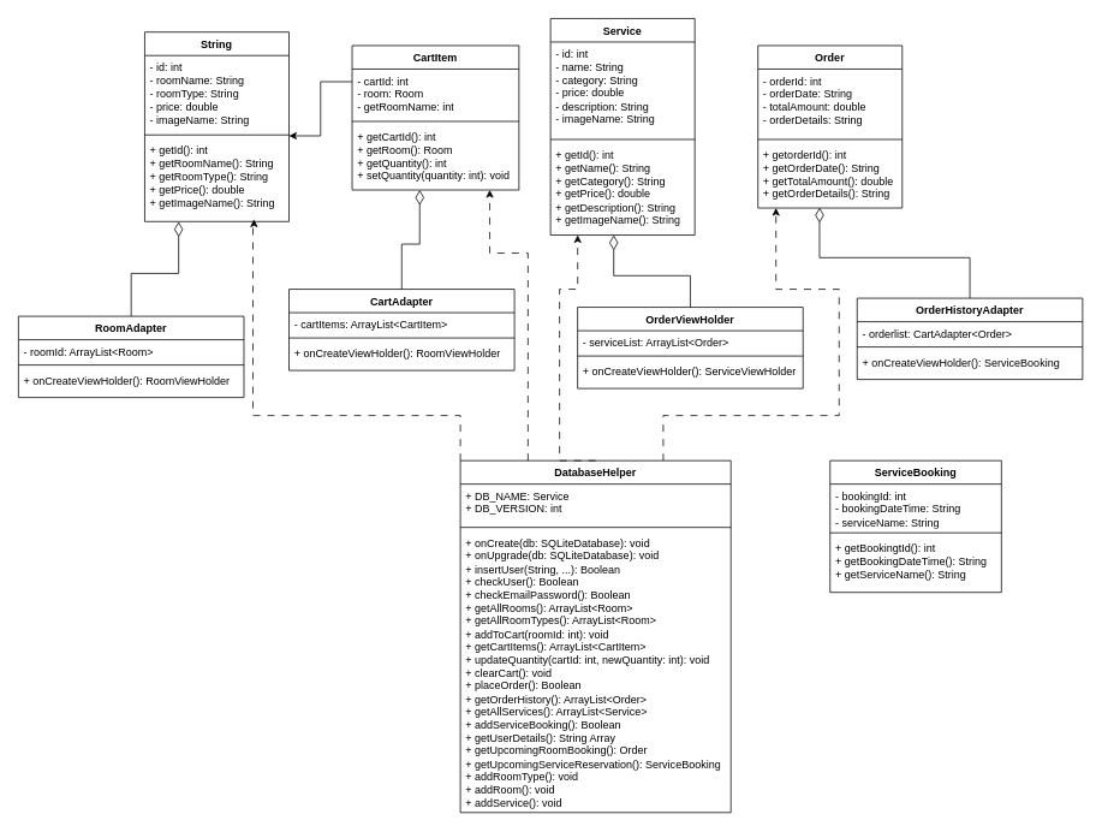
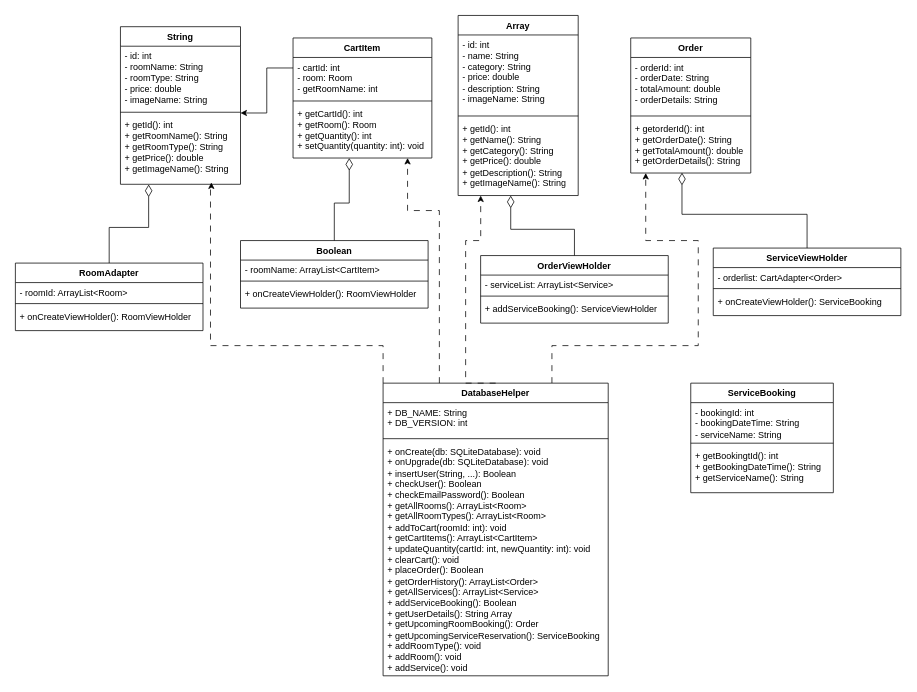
  <mxCell id="0" />
  <mxCell id="1" parent="0" />
  <mxCell id="2" value="String" style="swimlane;fontStyle=1;align=center;verticalAlign=top;childLayout=stackLayout;horizontal=1;startSize=26;horizontalStack=0;resizeParent=1;resizeParentMax=0;resizeLast=0;collapsible=1;marginBottom=0;whiteSpace=wrap;html=1;" vertex="1" parent="1"><mxGeometry x="160" y="35" width="160" height="210" as="geometry"><mxRectangle x="141" y="200" width="70" height="30" as="alternateBounds" /></mxGeometry></mxCell>
  <mxCell id="3" value="- id: int&lt;div&gt;- roomName: String&lt;/div&gt;&lt;div&gt;- roomType: String&lt;/div&gt;&lt;div&gt;- price: double&lt;/div&gt;&lt;div&gt;- imageName: String&lt;/div&gt;" style="text;strokeColor=none;fillColor=none;align=left;verticalAlign=top;spacingLeft=4;spacingRight=4;overflow=hidden;rotatable=0;points=[[0,0.5],[1,0.5]];portConstraint=eastwest;whiteSpace=wrap;html=1;" vertex="1" parent="2"><mxGeometry y="26" width="160" height="84" as="geometry" /></mxCell>
  <mxCell id="4" value="" style="line;strokeWidth=1;fillColor=none;align=left;verticalAlign=middle;spacingTop=-1;spacingLeft=3;spacingRight=3;rotatable=0;labelPosition=right;points=[];portConstraint=eastwest;strokeColor=inherit;" vertex="1" parent="2"><mxGeometry y="110" width="160" height="8" as="geometry" /></mxCell>
  <mxCell id="5" value="+ getId(): int&lt;div&gt;+ getRoomName(): String&lt;/div&gt;&lt;div&gt;+ getRoomType(): String&lt;/div&gt;&lt;div&gt;+ getPrice(): double&lt;/div&gt;&lt;div&gt;+ getImageName(): String&lt;/div&gt;" style="text;strokeColor=none;fillColor=none;align=left;verticalAlign=top;spacingLeft=4;spacingRight=4;overflow=hidden;rotatable=0;points=[[0,0.5],[1,0.5]];portConstraint=eastwest;whiteSpace=wrap;html=1;" vertex="1" parent="2"><mxGeometry y="118" width="160" height="92" as="geometry" /></mxCell>
- <mxCell id="6" value="Service" style="swimlane;fontStyle=1;align=center;verticalAlign=top;childLayout=stackLayout;horizontal=1;startSize=26;horizontalStack=0;resizeParent=1;resizeParentMax=0;resizeLast=0;collapsible=1;marginBottom=0;whiteSpace=wrap;html=1;" vertex="1" parent="1"><mxGeometry x="610" y="20" width="160" height="240" as="geometry"><mxRectangle x="141" y="200" width="70" height="30" as="alternateBounds" /></mxGeometry></mxCell>
+ <mxCell id="6" value="Array" style="swimlane;fontStyle=1;align=center;verticalAlign=top;childLayout=stackLayout;horizontal=1;startSize=26;horizontalStack=0;resizeParent=1;resizeParentMax=0;resizeLast=0;collapsible=1;marginBottom=0;whiteSpace=wrap;html=1;" vertex="1" parent="1"><mxGeometry x="610" y="20" width="160" height="240" as="geometry"><mxRectangle x="141" y="200" width="70" height="30" as="alternateBounds" /></mxGeometry></mxCell>
  <mxCell id="7" value="- id: int&lt;div&gt;- name: String&lt;/div&gt;&lt;div&gt;- category: String&lt;/div&gt;&lt;div&gt;- price: double&lt;/div&gt;&lt;div&gt;- description: String&lt;/div&gt;&lt;div&gt;- imageName: String&lt;/div&gt;" style="text;strokeColor=none;fillColor=none;align=left;verticalAlign=top;spacingLeft=4;spacingRight=4;overflow=hidden;rotatable=0;points=[[0,0.5],[1,0.5]];portConstraint=eastwest;whiteSpace=wrap;html=1;" vertex="1" parent="6"><mxGeometry y="26" width="160" height="104" as="geometry" /></mxCell>
  <mxCell id="8" value="" style="line;strokeWidth=1;fillColor=none;align=left;verticalAlign=middle;spacingTop=-1;spacingLeft=3;spacingRight=3;rotatable=0;labelPosition=right;points=[];portConstraint=eastwest;strokeColor=inherit;" vertex="1" parent="6"><mxGeometry y="130" width="160" height="8" as="geometry" /></mxCell>
  <mxCell id="9" value="+ getId(): int&lt;div&gt;+ getName(): String&lt;/div&gt;&lt;div&gt;+ getCategory(): String&lt;/div&gt;&lt;div&gt;+ getPrice(): double&lt;/div&gt;&lt;div&gt;+ getDescription(): String&lt;/div&gt;&lt;div&gt;+ getImageName(): String&lt;/div&gt;" style="text;strokeColor=none;fillColor=none;align=left;verticalAlign=top;spacingLeft=4;spacingRight=4;overflow=hidden;rotatable=0;points=[[0,0.5],[1,0.5]];portConstraint=eastwest;whiteSpace=wrap;html=1;" vertex="1" parent="6"><mxGeometry y="138" width="160" height="102" as="geometry" /></mxCell>
  <mxCell id="10" value="Order" style="swimlane;fontStyle=1;align=center;verticalAlign=top;childLayout=stackLayout;horizontal=1;startSize=26;horizontalStack=0;resizeParent=1;resizeParentMax=0;resizeLast=0;collapsible=1;marginBottom=0;whiteSpace=wrap;html=1;" vertex="1" parent="1"><mxGeometry x="840" y="50" width="160" height="180" as="geometry"><mxRectangle x="141" y="200" width="70" height="30" as="alternateBounds" /></mxGeometry></mxCell>
  <mxCell id="11" value="- orderId: int&lt;div&gt;- orderDate: String&lt;/div&gt;&lt;div&gt;- totalAmount: double&lt;/div&gt;&lt;div&gt;- orderDetails: String&lt;/div&gt;" style="text;strokeColor=none;fillColor=none;align=left;verticalAlign=top;spacingLeft=4;spacingRight=4;overflow=hidden;rotatable=0;points=[[0,0.5],[1,0.5]];portConstraint=eastwest;whiteSpace=wrap;html=1;" vertex="1" parent="10"><mxGeometry y="26" width="160" height="74" as="geometry" /></mxCell>
  <mxCell id="12" value="" style="line;strokeWidth=1;fillColor=none;align=left;verticalAlign=middle;spacingTop=-1;spacingLeft=3;spacingRight=3;rotatable=0;labelPosition=right;points=[];portConstraint=eastwest;strokeColor=inherit;" vertex="1" parent="10"><mxGeometry y="100" width="160" height="8" as="geometry" /></mxCell>
  <mxCell id="13" value="+ getorderId(): int&lt;div&gt;+ getOrderDate(): String&lt;/div&gt;&lt;div&gt;+ getTotalAmount(): double&lt;/div&gt;&lt;div&gt;+ getOrderDetails(): String&lt;/div&gt;" style="text;strokeColor=none;fillColor=none;align=left;verticalAlign=top;spacingLeft=4;spacingRight=4;overflow=hidden;rotatable=0;points=[[0,0.5],[1,0.5]];portConstraint=eastwest;whiteSpace=wrap;html=1;" vertex="1" parent="10"><mxGeometry y="108" width="160" height="72" as="geometry" /></mxCell>
  <mxCell id="14" value="CartItem" style="swimlane;fontStyle=1;align=center;verticalAlign=top;childLayout=stackLayout;horizontal=1;startSize=26;horizontalStack=0;resizeParent=1;resizeParentMax=0;resizeLast=0;collapsible=1;marginBottom=0;whiteSpace=wrap;html=1;" vertex="1" parent="1"><mxGeometry x="390" y="50" width="185" height="160" as="geometry"><mxRectangle x="141" y="200" width="70" height="30" as="alternateBounds" /></mxGeometry></mxCell>
  <mxCell id="15" value="- cartId: int&lt;div&gt;- room: Room&lt;/div&gt;&lt;div&gt;- getRoomName: int&lt;/div&gt;" style="text;strokeColor=none;fillColor=none;align=left;verticalAlign=top;spacingLeft=4;spacingRight=4;overflow=hidden;rotatable=0;points=[[0,0.5],[1,0.5]];portConstraint=eastwest;whiteSpace=wrap;html=1;" vertex="1" parent="14"><mxGeometry y="26" width="185" height="54" as="geometry" /></mxCell>
  <mxCell id="16" value="" style="line;strokeWidth=1;fillColor=none;align=left;verticalAlign=middle;spacingTop=-1;spacingLeft=3;spacingRight=3;rotatable=0;labelPosition=right;points=[];portConstraint=eastwest;strokeColor=inherit;" vertex="1" parent="14"><mxGeometry y="80" width="185" height="8" as="geometry" /></mxCell>
  <mxCell id="17" value="+ getCartId(): int&lt;div&gt;+ getRoom(): Room&lt;/div&gt;&lt;div&gt;+ getQuantity(): int&lt;/div&gt;&lt;div&gt;+ setQuantity(quantity: int): void&lt;/div&gt;" style="text;strokeColor=none;fillColor=none;align=left;verticalAlign=top;spacingLeft=4;spacingRight=4;overflow=hidden;rotatable=0;points=[[0,0.5],[1,0.5]];portConstraint=eastwest;whiteSpace=wrap;html=1;" vertex="1" parent="14"><mxGeometry y="88" width="185" height="72" as="geometry" /></mxCell>
  <mxCell id="18" value="ServiceBooking" style="swimlane;fontStyle=1;align=center;verticalAlign=top;childLayout=stackLayout;horizontal=1;startSize=26;horizontalStack=0;resizeParent=1;resizeParentMax=0;resizeLast=0;collapsible=1;marginBottom=0;whiteSpace=wrap;html=1;" vertex="1" parent="1"><mxGeometry x="920" y="510" width="190" height="146" as="geometry"><mxRectangle x="141" y="200" width="70" height="30" as="alternateBounds" /></mxGeometry></mxCell>
  <mxCell id="19" value="- bookingId: int&lt;div&gt;- bookingDateTime: String&lt;/div&gt;&lt;div&gt;- serviceName: String&lt;/div&gt;" style="text;strokeColor=none;fillColor=none;align=left;verticalAlign=top;spacingLeft=4;spacingRight=4;overflow=hidden;rotatable=0;points=[[0,0.5],[1,0.5]];portConstraint=eastwest;whiteSpace=wrap;html=1;" vertex="1" parent="18"><mxGeometry y="26" width="190" height="50" as="geometry" /></mxCell>
  <mxCell id="20" value="" style="line;strokeWidth=1;fillColor=none;align=left;verticalAlign=middle;spacingTop=-1;spacingLeft=3;spacingRight=3;rotatable=0;labelPosition=right;points=[];portConstraint=eastwest;strokeColor=inherit;" vertex="1" parent="18"><mxGeometry y="76" width="190" height="8" as="geometry" /></mxCell>
  <mxCell id="21" value="+ getBookingtId(): int&lt;div&gt;+ getBookingDateTime(): String&lt;/div&gt;&lt;div&gt;+ getServiceName(): String&lt;/div&gt;" style="text;strokeColor=none;fillColor=none;align=left;verticalAlign=top;spacingLeft=4;spacingRight=4;overflow=hidden;rotatable=0;points=[[0,0.5],[1,0.5]];portConstraint=eastwest;whiteSpace=wrap;html=1;" vertex="1" parent="18"><mxGeometry y="84" width="190" height="62" as="geometry" /></mxCell>
  <mxCell id="22" style="edgeStyle=orthogonalEdgeStyle;rounded=0;orthogonalLoop=1;jettySize=auto;html=1;exitX=0;exitY=0;exitDx=0;exitDy=0;dashed=1;dashPattern=8 8;entryX=0.757;entryY=0.974;entryDx=0;entryDy=0;entryPerimeter=0;" edge="1" parent="1" source="24" target="5"><mxGeometry relative="1" as="geometry"><mxPoint x="270" y="250" as="targetPoint" /><Array as="points"><mxPoint x="510" y="460" /><mxPoint x="280" y="460" /><mxPoint x="280" y="250" /><mxPoint x="281" y="250" /></Array></mxGeometry></mxCell>
  <mxCell id="23" style="edgeStyle=orthogonalEdgeStyle;rounded=0;orthogonalLoop=1;jettySize=auto;html=1;exitX=0.75;exitY=0;exitDx=0;exitDy=0;entryX=0.125;entryY=1;entryDx=0;entryDy=0;entryPerimeter=0;dashed=1;dashPattern=8 8;" edge="1" parent="1" source="24" target="13"><mxGeometry relative="1" as="geometry"><mxPoint x="860" y="240" as="targetPoint" /><Array as="points"><mxPoint x="735" y="460" /><mxPoint x="930" y="460" /><mxPoint x="930" y="320" /><mxPoint x="860" y="320" /></Array></mxGeometry></mxCell>
  <mxCell id="24" value="DatabaseHelper" style="swimlane;fontStyle=1;align=center;verticalAlign=top;childLayout=stackLayout;horizontal=1;startSize=26;horizontalStack=0;resizeParent=1;resizeParentMax=0;resizeLast=0;collapsible=1;marginBottom=0;whiteSpace=wrap;html=1;" vertex="1" parent="1"><mxGeometry x="510" y="510" width="300" height="390" as="geometry" /></mxCell>
- <mxCell id="25" value="+ DB_NAME: Service&lt;div&gt;+ DB_VERSION: int&lt;/div&gt;" style="text;strokeColor=none;fillColor=none;align=left;verticalAlign=top;spacingLeft=4;spacingRight=4;overflow=hidden;rotatable=0;points=[[0,0.5],[1,0.5]];portConstraint=eastwest;whiteSpace=wrap;html=1;" vertex="1" parent="24"><mxGeometry y="26" width="300" height="44" as="geometry" /></mxCell>
+ <mxCell id="25" value="+ DB_NAME: String&lt;div&gt;+ DB_VERSION: int&lt;/div&gt;" style="text;strokeColor=none;fillColor=none;align=left;verticalAlign=top;spacingLeft=4;spacingRight=4;overflow=hidden;rotatable=0;points=[[0,0.5],[1,0.5]];portConstraint=eastwest;whiteSpace=wrap;html=1;" vertex="1" parent="24"><mxGeometry y="26" width="300" height="44" as="geometry" /></mxCell>
  <mxCell id="26" value="" style="line;strokeWidth=1;fillColor=none;align=left;verticalAlign=middle;spacingTop=-1;spacingLeft=3;spacingRight=3;rotatable=0;labelPosition=right;points=[];portConstraint=eastwest;strokeColor=inherit;" vertex="1" parent="24"><mxGeometry y="70" width="300" height="8" as="geometry" /></mxCell>
  <mxCell id="27" value="+ onCreate(db: SQLiteDatabase): void&lt;div&gt;+ onUpgrade(&lt;span style=&quot;background-color: transparent; color: light-dark(rgb(0, 0, 0), rgb(255, 255, 255));&quot;&gt;db: SQLiteDatabase&lt;/span&gt;&lt;span style=&quot;background-color: transparent; color: light-dark(rgb(0, 0, 0), rgb(255, 255, 255));&quot;&gt;): void&lt;/span&gt;&lt;/div&gt;&lt;div&gt;+ insertUser(String, ...): Boolean&lt;/div&gt;&lt;div&gt;+ checkUser(): Boolean&lt;/div&gt;&lt;div&gt;+ checkEmailPassword(): Boolean&lt;/div&gt;&lt;div&gt;+ getAllRooms(): ArrayList&amp;lt;Room&amp;gt;&lt;/div&gt;&lt;div&gt;+ getAllRoomTypes(): ArrayList&amp;lt;Room&amp;gt;&lt;/div&gt;&lt;div&gt;+ addToCart(roomId: int): void&lt;/div&gt;&lt;div&gt;+ getCartItems(): ArrayList&amp;lt;CartItem&amp;gt;&lt;/div&gt;&lt;div&gt;+ updateQuantity(cartId: int, newQuantity: int): void&lt;/div&gt;&lt;div&gt;+ clearCart(): void&lt;/div&gt;&lt;div&gt;+ placeOrder(): Boolean&lt;/div&gt;&lt;div&gt;+ getOrderHistory(): ArrayList&amp;lt;Order&amp;gt;&lt;/div&gt;&lt;div&gt;+ getAllServices(): ArrayList&amp;lt;Service&amp;gt;&lt;/div&gt;&lt;div&gt;+ addServiceBooking(): Boolean&lt;/div&gt;&lt;div&gt;+ getUserDetails(): String Array&lt;/div&gt;&lt;div&gt;+ getUpcomingRoomBooking(): Order&lt;/div&gt;&lt;div&gt;+ getUpcomingServiceReservation(): ServiceBooking&lt;/div&gt;&lt;div&gt;+ addRoomType(): void&lt;/div&gt;&lt;div&gt;+ addRoom(): void&lt;/div&gt;&lt;div&gt;+ addService(): void&lt;/div&gt;" style="text;strokeColor=none;fillColor=none;align=left;verticalAlign=top;spacingLeft=4;spacingRight=4;overflow=hidden;rotatable=0;points=[[0,0.5],[1,0.5]];portConstraint=eastwest;whiteSpace=wrap;html=1;" vertex="1" parent="24"><mxGeometry y="78" width="300" height="312" as="geometry" /></mxCell>
  <mxCell id="28" value="RoomAdapter" style="swimlane;fontStyle=1;align=center;verticalAlign=top;childLayout=stackLayout;horizontal=1;startSize=26;horizontalStack=0;resizeParent=1;resizeParentMax=0;resizeLast=0;collapsible=1;marginBottom=0;whiteSpace=wrap;html=1;" vertex="1" parent="1"><mxGeometry x="20" y="350" width="250" height="90" as="geometry" /></mxCell>
  <mxCell id="29" value="- roomId: ArrayList&amp;lt;Room&amp;gt;" style="text;strokeColor=none;fillColor=none;align=left;verticalAlign=top;spacingLeft=4;spacingRight=4;overflow=hidden;rotatable=0;points=[[0,0.5],[1,0.5]];portConstraint=eastwest;whiteSpace=wrap;html=1;" vertex="1" parent="28"><mxGeometry y="26" width="250" height="24" as="geometry" /></mxCell>
  <mxCell id="30" value="" style="line;strokeWidth=1;fillColor=none;align=left;verticalAlign=middle;spacingTop=-1;spacingLeft=3;spacingRight=3;rotatable=0;labelPosition=right;points=[];portConstraint=eastwest;strokeColor=inherit;" vertex="1" parent="28"><mxGeometry y="50" width="250" height="8" as="geometry" /></mxCell>
  <mxCell id="31" value="+ onCreateViewHolder(): RoomViewHolder&amp;nbsp;" style="text;strokeColor=none;fillColor=none;align=left;verticalAlign=top;spacingLeft=4;spacingRight=4;overflow=hidden;rotatable=0;points=[[0,0.5],[1,0.5]];portConstraint=eastwest;whiteSpace=wrap;html=1;" vertex="1" parent="28"><mxGeometry y="58" width="250" height="32" as="geometry" /></mxCell>
  <mxCell id="32" value="OrderViewHolder" style="swimlane;fontStyle=1;align=center;verticalAlign=top;childLayout=stackLayout;horizontal=1;startSize=26;horizontalStack=0;resizeParent=1;resizeParentMax=0;resizeLast=0;collapsible=1;marginBottom=0;whiteSpace=wrap;html=1;" vertex="1" parent="1"><mxGeometry x="640" y="340" width="250" height="90" as="geometry" /></mxCell>
- <mxCell id="33" value="- serviceList: ArrayList&amp;lt;Order&amp;gt;" style="text;strokeColor=none;fillColor=none;align=left;verticalAlign=top;spacingLeft=4;spacingRight=4;overflow=hidden;rotatable=0;points=[[0,0.5],[1,0.5]];portConstraint=eastwest;whiteSpace=wrap;html=1;" vertex="1" parent="32"><mxGeometry y="26" width="250" height="24" as="geometry" /></mxCell>
+ <mxCell id="33" value="- serviceList: ArrayList&amp;lt;Service&amp;gt;" style="text;strokeColor=none;fillColor=none;align=left;verticalAlign=top;spacingLeft=4;spacingRight=4;overflow=hidden;rotatable=0;points=[[0,0.5],[1,0.5]];portConstraint=eastwest;whiteSpace=wrap;html=1;" vertex="1" parent="32"><mxGeometry y="26" width="250" height="24" as="geometry" /></mxCell>
  <mxCell id="34" value="" style="line;strokeWidth=1;fillColor=none;align=left;verticalAlign=middle;spacingTop=-1;spacingLeft=3;spacingRight=3;rotatable=0;labelPosition=right;points=[];portConstraint=eastwest;strokeColor=inherit;" vertex="1" parent="32"><mxGeometry y="50" width="250" height="8" as="geometry" /></mxCell>
- <mxCell id="35" value="+ onCreateViewHolder(): ServiceViewHolder&amp;nbsp;" style="text;strokeColor=none;fillColor=none;align=left;verticalAlign=top;spacingLeft=4;spacingRight=4;overflow=hidden;rotatable=0;points=[[0,0.5],[1,0.5]];portConstraint=eastwest;whiteSpace=wrap;html=1;" vertex="1" parent="32"><mxGeometry y="58" width="250" height="32" as="geometry" /></mxCell>
- <mxCell id="36" value="CartAdapter" style="swimlane;fontStyle=1;align=center;verticalAlign=top;childLayout=stackLayout;horizontal=1;startSize=26;horizontalStack=0;resizeParent=1;resizeParentMax=0;resizeLast=0;collapsible=1;marginBottom=0;whiteSpace=wrap;html=1;" vertex="1" parent="1"><mxGeometry x="320" y="320" width="250" height="90" as="geometry" /></mxCell>
- <mxCell id="37" value="- cartItems: ArrayList&amp;lt;CartItem&amp;gt;" style="text;strokeColor=none;fillColor=none;align=left;verticalAlign=top;spacingLeft=4;spacingRight=4;overflow=hidden;rotatable=0;points=[[0,0.5],[1,0.5]];portConstraint=eastwest;whiteSpace=wrap;html=1;" vertex="1" parent="36"><mxGeometry y="26" width="250" height="24" as="geometry" /></mxCell>
+ <mxCell id="35" value="+ addServiceBooking(): ServiceViewHolder&amp;nbsp;" style="text;strokeColor=none;fillColor=none;align=left;verticalAlign=top;spacingLeft=4;spacingRight=4;overflow=hidden;rotatable=0;points=[[0,0.5],[1,0.5]];portConstraint=eastwest;whiteSpace=wrap;html=1;" vertex="1" parent="32"><mxGeometry y="58" width="250" height="32" as="geometry" /></mxCell>
+ <mxCell id="36" value="Boolean" style="swimlane;fontStyle=1;align=center;verticalAlign=top;childLayout=stackLayout;horizontal=1;startSize=26;horizontalStack=0;resizeParent=1;resizeParentMax=0;resizeLast=0;collapsible=1;marginBottom=0;whiteSpace=wrap;html=1;" vertex="1" parent="1"><mxGeometry x="320" y="320" width="250" height="90" as="geometry" /></mxCell>
+ <mxCell id="37" value="- roomName: ArrayList&amp;lt;CartItem&amp;gt;" style="text;strokeColor=none;fillColor=none;align=left;verticalAlign=top;spacingLeft=4;spacingRight=4;overflow=hidden;rotatable=0;points=[[0,0.5],[1,0.5]];portConstraint=eastwest;whiteSpace=wrap;html=1;" vertex="1" parent="36"><mxGeometry y="26" width="250" height="24" as="geometry" /></mxCell>
  <mxCell id="38" value="" style="line;strokeWidth=1;fillColor=none;align=left;verticalAlign=middle;spacingTop=-1;spacingLeft=3;spacingRight=3;rotatable=0;labelPosition=right;points=[];portConstraint=eastwest;strokeColor=inherit;" vertex="1" parent="36"><mxGeometry y="50" width="250" height="8" as="geometry" /></mxCell>
  <mxCell id="39" value="+ onCreateViewHolder(): RoomViewHolder&amp;nbsp;" style="text;strokeColor=none;fillColor=none;align=left;verticalAlign=top;spacingLeft=4;spacingRight=4;overflow=hidden;rotatable=0;points=[[0,0.5],[1,0.5]];portConstraint=eastwest;whiteSpace=wrap;html=1;" vertex="1" parent="36"><mxGeometry y="58" width="250" height="32" as="geometry" /></mxCell>
- <mxCell id="40" value="OrderHistoryAdapter" style="swimlane;fontStyle=1;align=center;verticalAlign=top;childLayout=stackLayout;horizontal=1;startSize=26;horizontalStack=0;resizeParent=1;resizeParentMax=0;resizeLast=0;collapsible=1;marginBottom=0;whiteSpace=wrap;html=1;" vertex="1" parent="1"><mxGeometry x="950" y="330" width="250" height="90" as="geometry" /></mxCell>
+ <mxCell id="40" value="ServiceViewHolder" style="swimlane;fontStyle=1;align=center;verticalAlign=top;childLayout=stackLayout;horizontal=1;startSize=26;horizontalStack=0;resizeParent=1;resizeParentMax=0;resizeLast=0;collapsible=1;marginBottom=0;whiteSpace=wrap;html=1;" vertex="1" parent="1"><mxGeometry x="950" y="330" width="250" height="90" as="geometry" /></mxCell>
  <mxCell id="41" value="- orderlist: CartAdapter&amp;lt;Order&amp;gt;" style="text;strokeColor=none;fillColor=none;align=left;verticalAlign=top;spacingLeft=4;spacingRight=4;overflow=hidden;rotatable=0;points=[[0,0.5],[1,0.5]];portConstraint=eastwest;whiteSpace=wrap;html=1;" vertex="1" parent="40"><mxGeometry y="26" width="250" height="24" as="geometry" /></mxCell>
  <mxCell id="42" value="" style="line;strokeWidth=1;fillColor=none;align=left;verticalAlign=middle;spacingTop=-1;spacingLeft=3;spacingRight=3;rotatable=0;labelPosition=right;points=[];portConstraint=eastwest;strokeColor=inherit;" vertex="1" parent="40"><mxGeometry y="50" width="250" height="8" as="geometry" /></mxCell>
  <mxCell id="43" value="+ onCreateViewHolder(): ServiceBooking&amp;nbsp;" style="text;strokeColor=none;fillColor=none;align=left;verticalAlign=top;spacingLeft=4;spacingRight=4;overflow=hidden;rotatable=0;points=[[0,0.5],[1,0.5]];portConstraint=eastwest;whiteSpace=wrap;html=1;" vertex="1" parent="40"><mxGeometry y="58" width="250" height="32" as="geometry" /></mxCell>
  <mxCell id="44" style="edgeStyle=orthogonalEdgeStyle;rounded=0;orthogonalLoop=1;jettySize=auto;html=1;exitX=0.5;exitY=0;exitDx=0;exitDy=0;entryX=0.235;entryY=1.002;entryDx=0;entryDy=0;entryPerimeter=0;endArrow=diamondThin;endFill=0;strokeWidth=1;endSize=14;" edge="1" parent="1" source="28" target="5"><mxGeometry relative="1" as="geometry" /></mxCell>
  <mxCell id="45" style="edgeStyle=orthogonalEdgeStyle;rounded=0;orthogonalLoop=1;jettySize=auto;html=1;exitX=0.5;exitY=0;exitDx=0;exitDy=0;entryX=0.405;entryY=1;entryDx=0;entryDy=0;entryPerimeter=0;endArrow=diamondThin;endFill=0;endSize=14;" edge="1" parent="1" source="36" target="17"><mxGeometry relative="1" as="geometry" /></mxCell>
  <mxCell id="46" style="edgeStyle=orthogonalEdgeStyle;rounded=0;orthogonalLoop=1;jettySize=auto;html=1;exitX=0;exitY=0.25;exitDx=0;exitDy=0;entryX=1;entryY=0.625;entryDx=0;entryDy=0;entryPerimeter=0;" edge="1" parent="1" source="14" target="4"><mxGeometry relative="1" as="geometry" /></mxCell>
  <mxCell id="47" style="edgeStyle=orthogonalEdgeStyle;rounded=0;orthogonalLoop=1;jettySize=auto;html=1;exitX=0.5;exitY=0;exitDx=0;exitDy=0;entryX=0.438;entryY=1;entryDx=0;entryDy=0;entryPerimeter=0;endArrow=diamondThin;endFill=0;endSize=14;jumpSize=10;" edge="1" parent="1" source="32" target="9"><mxGeometry relative="1" as="geometry" /></mxCell>
  <mxCell id="48" style="edgeStyle=orthogonalEdgeStyle;rounded=0;orthogonalLoop=1;jettySize=auto;html=1;exitX=0.5;exitY=0;exitDx=0;exitDy=0;entryX=0.427;entryY=0.993;entryDx=0;entryDy=0;entryPerimeter=0;endArrow=diamondThin;endFill=0;endSize=14;" edge="1" parent="1" source="40" target="13"><mxGeometry relative="1" as="geometry" /></mxCell>
  <mxCell id="49" style="edgeStyle=orthogonalEdgeStyle;rounded=0;orthogonalLoop=1;jettySize=auto;html=1;exitX=0.25;exitY=0;exitDx=0;exitDy=0;entryX=0.825;entryY=1;entryDx=0;entryDy=0;entryPerimeter=0;dashed=1;dashPattern=8 8;" edge="1" parent="1" source="24" target="17"><mxGeometry relative="1" as="geometry"><Array as="points"><mxPoint x="585" y="280" /><mxPoint x="543" y="280" /></Array></mxGeometry></mxCell>
  <mxCell id="50" style="edgeStyle=orthogonalEdgeStyle;rounded=0;orthogonalLoop=1;jettySize=auto;html=1;exitX=0.5;exitY=0;exitDx=0;exitDy=0;entryX=0.188;entryY=1;entryDx=0;entryDy=0;entryPerimeter=0;dashed=1;dashPattern=8 8;" edge="1" parent="1" source="24" target="9"><mxGeometry relative="1" as="geometry"><Array as="points"><mxPoint x="620" y="510" /><mxPoint x="620" y="320" /><mxPoint x="640" y="320" /></Array></mxGeometry></mxCell>
